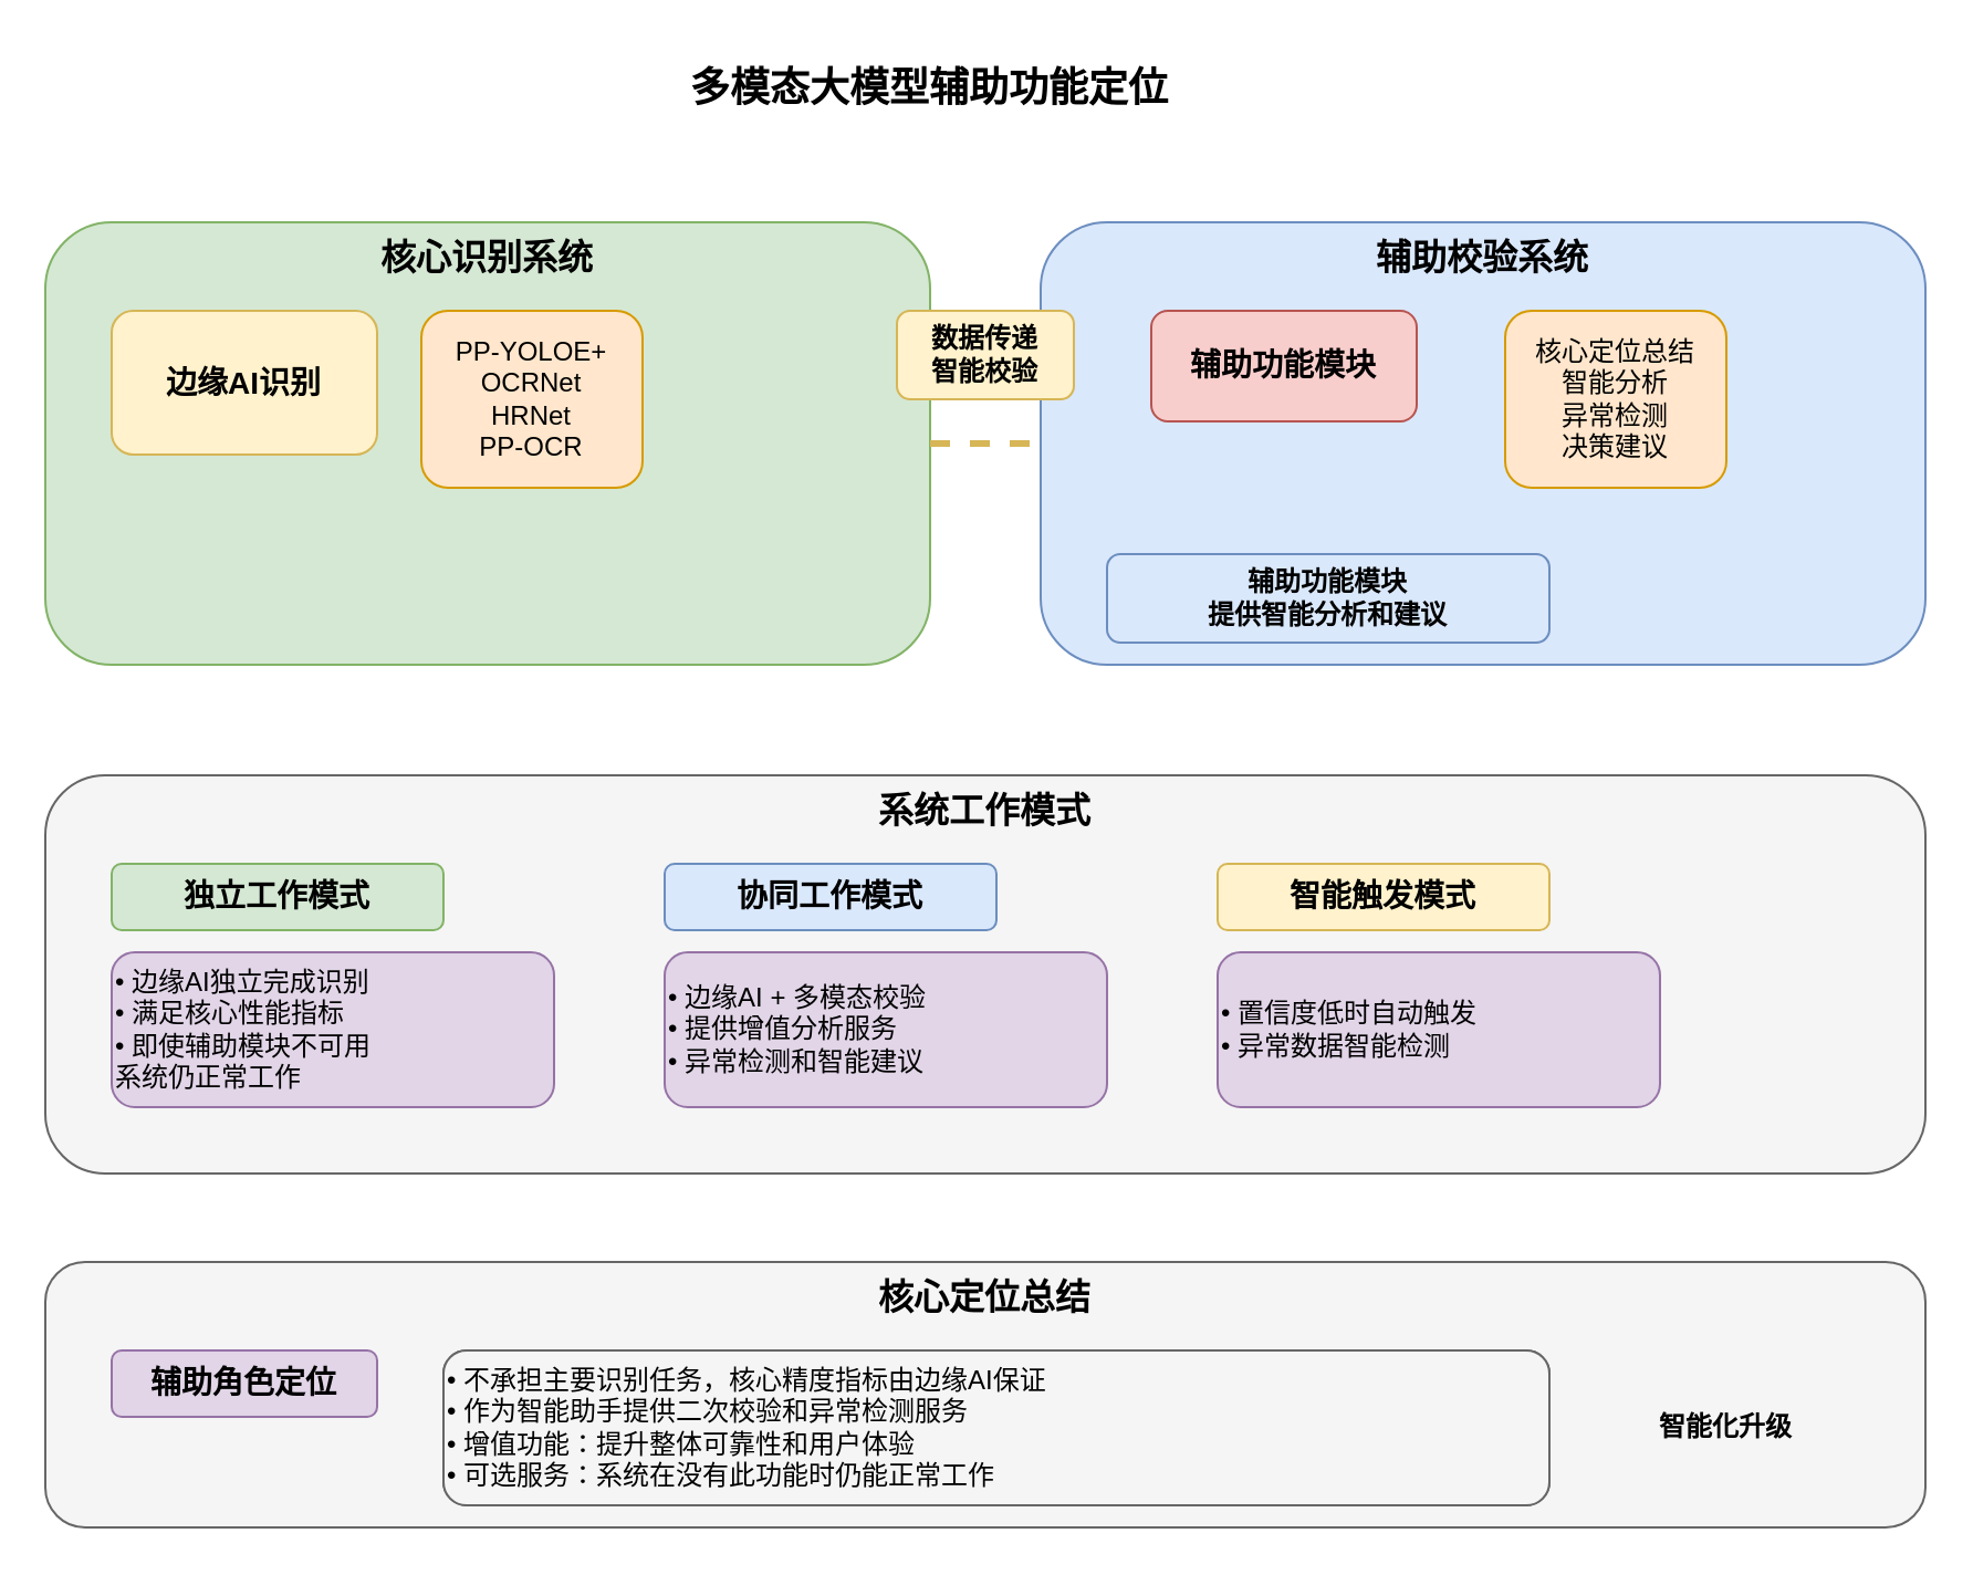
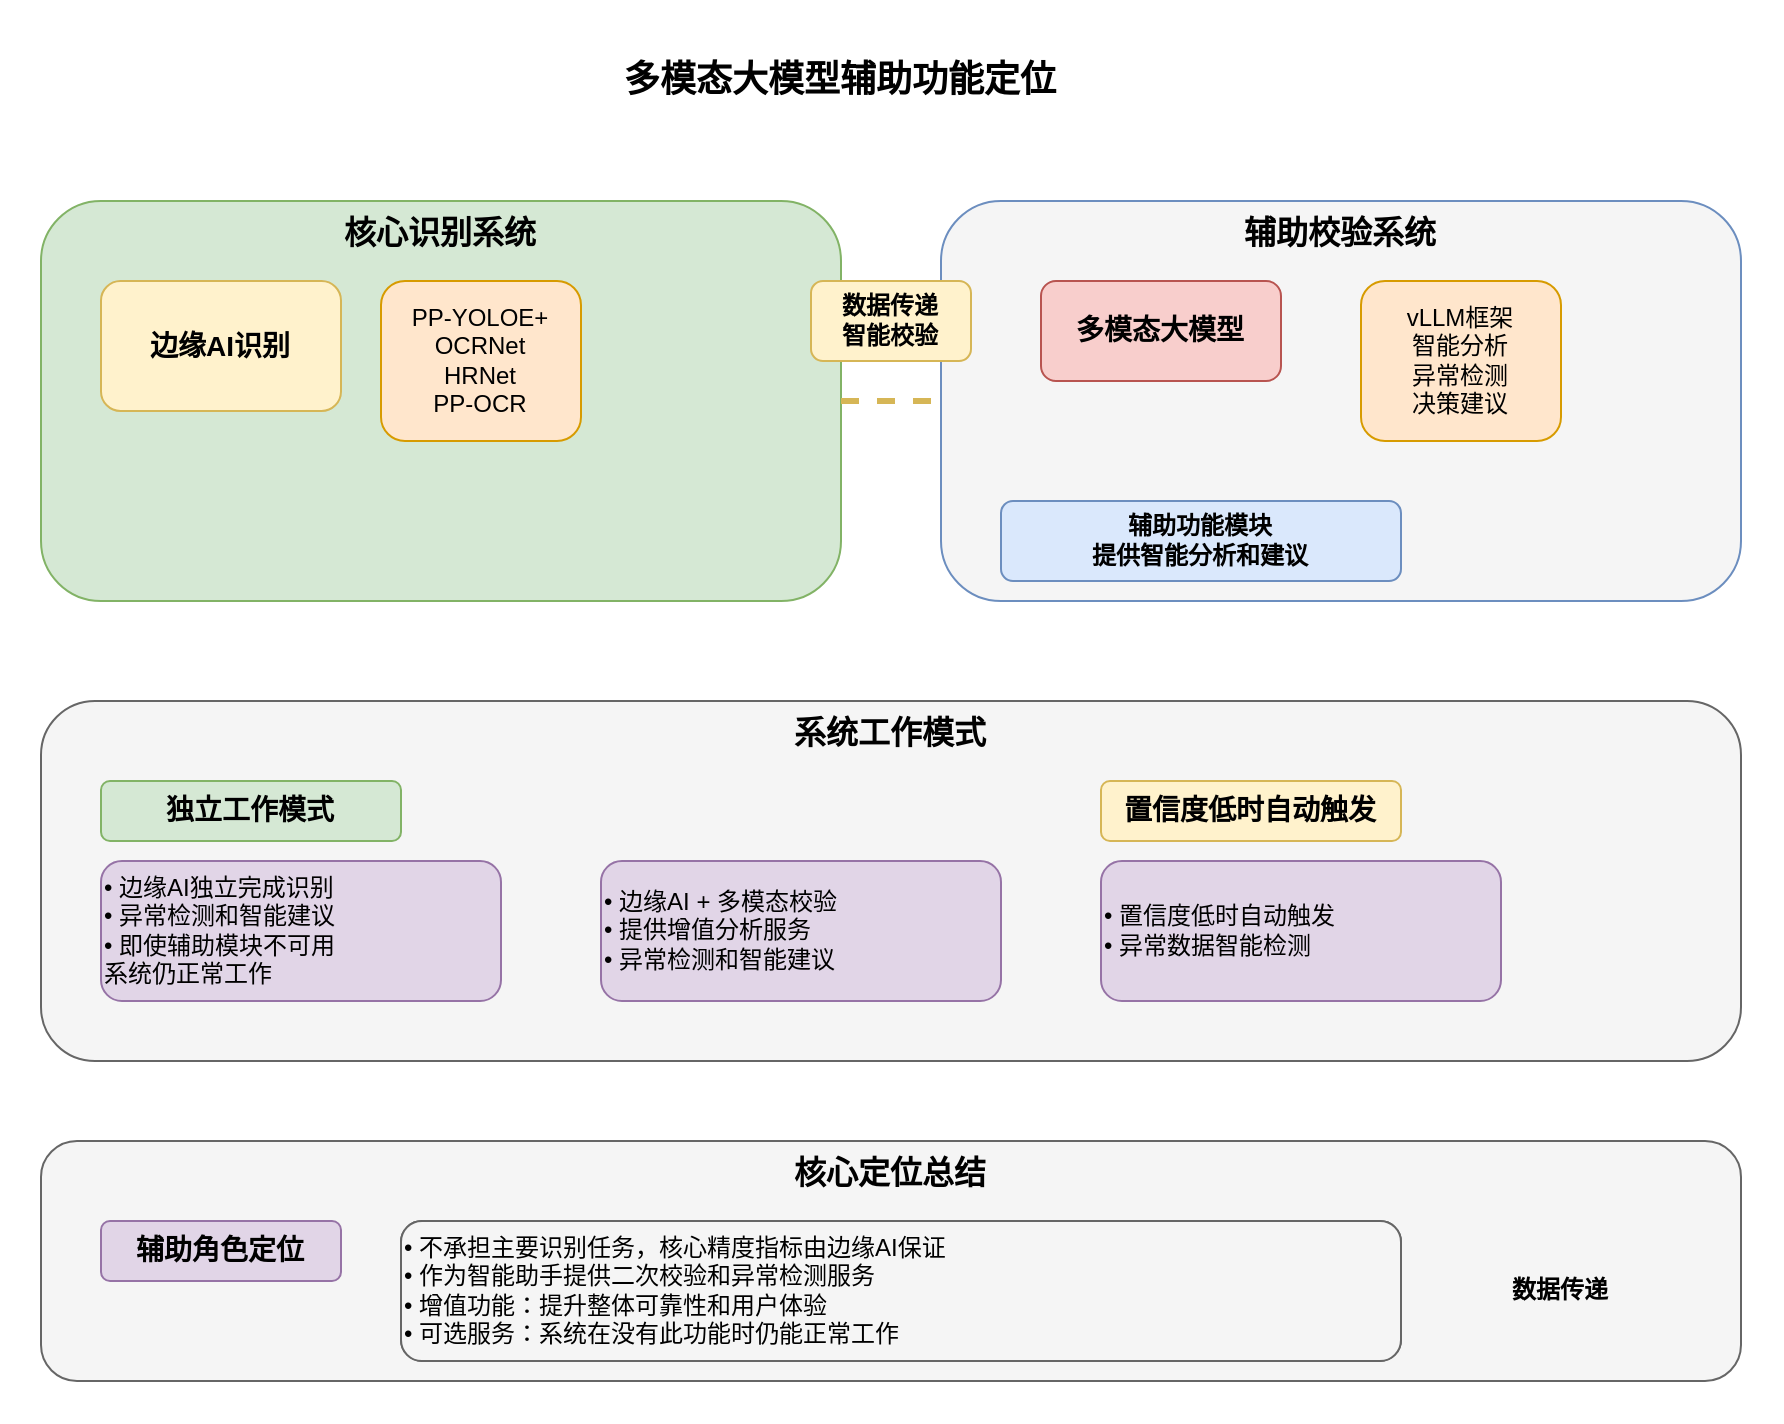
  <mxCell id="0" />
  <mxCell id="1" parent="0" />
  <mxCell id="2" value="多模态大模型辅助功能定位" style="text;html=1;strokeColor=none;fillColor=none;align=center;verticalAlign=middle;whiteSpace=wrap;rounded=0;fontSize=18;fontStyle=1;" parent="1" vertex="1"><mxGeometry x="270" y="20" width="300" height="40" as="geometry" /></mxCell>
  <mxCell id="3" value="核心识别系统" style="rounded=1;whiteSpace=wrap;html=1;fillColor=#d5e8d4;strokeColor=#82b366;fontSize=16;fontStyle=1;verticalAlign=top;" parent="1" vertex="1"><mxGeometry x="20" y="100" width="400" height="200" as="geometry" /></mxCell>
  <mxCell id="4" value="边缘AI识别" style="rounded=1;whiteSpace=wrap;html=1;fillColor=#fff2cc;strokeColor=#d6b656;fontSize=14;fontStyle=1;" parent="1" vertex="1"><mxGeometry x="50" y="140" width="120" height="65" as="geometry" /></mxCell>
  <mxCell id="5" value="PP-YOLOE+&#10;OCRNet&#10;HRNet&#10;PP-OCR" style="rounded=1;whiteSpace=wrap;html=1;fillColor=#ffe6cc;strokeColor=#d79b00;" parent="1" vertex="1"><mxGeometry x="190" y="140" width="100" height="80" as="geometry" /></mxCell>
- <mxCell id="6" value="辅助校验系统" style="rounded=1;whiteSpace=wrap;html=1;fillColor=#dae8fc;strokeColor=#6c8ebf;fontSize=16;fontStyle=1;verticalAlign=top;" parent="1" vertex="1"><mxGeometry x="470" y="100" width="400" height="200" as="geometry" /></mxCell>
- <mxCell id="7" value="辅助功能模块" style="rounded=1;whiteSpace=wrap;html=1;fillColor=#f8cecc;strokeColor=#b85450;fontSize=14;fontStyle=1;" parent="1" vertex="1"><mxGeometry x="520" y="140" width="120" height="50" as="geometry" /></mxCell>
- <mxCell id="8" value="核心定位总结&#10;智能分析&#10;异常检测&#10;决策建议" style="rounded=1;whiteSpace=wrap;html=1;fillColor=#ffe6cc;strokeColor=#d79b00;" parent="1" vertex="1"><mxGeometry x="680" y="140" width="100" height="80" as="geometry" /></mxCell>
+ <mxCell id="6" value="辅助校验系统" style="rounded=1;whiteSpace=wrap;html=1;fillColor=#f5f5f5;strokeColor=#6c8ebf;fontSize=16;fontStyle=1;verticalAlign=top;" parent="1" vertex="1"><mxGeometry x="470" y="100" width="400" height="200" as="geometry" /></mxCell>
+ <mxCell id="7" value="多模态大模型" style="rounded=1;whiteSpace=wrap;html=1;fillColor=#f8cecc;strokeColor=#b85450;fontSize=14;fontStyle=1;" parent="1" vertex="1"><mxGeometry x="520" y="140" width="120" height="50" as="geometry" /></mxCell>
+ <mxCell id="8" value="vLLM框架&#10;智能分析&#10;异常检测&#10;决策建议" style="rounded=1;whiteSpace=wrap;html=1;fillColor=#ffe6cc;strokeColor=#d79b00;" parent="1" vertex="1"><mxGeometry x="680" y="140" width="100" height="80" as="geometry" /></mxCell>
  <mxCell id="9" value="辅助功能模块&#10;提供智能分析和建议" style="text;html=1;strokeColor=#6c8ebf;fillColor=#dae8fc;align=center;verticalAlign=middle;whiteSpace=wrap;rounded=1;fontSize=12;fontStyle=1;" parent="1" vertex="1"><mxGeometry x="500" y="250" width="200" height="40" as="geometry" /></mxCell>
  <mxCell id="10" style="edgeStyle=orthogonalEdgeStyle;rounded=0;orthogonalLoop=1;jettySize=auto;html=1;strokeWidth=3;fillColor=#fff2cc;strokeColor=#d6b656;dashed=1;endArrow=none;" parent="1" source="3" target="6" edge="1"><mxGeometry relative="1" as="geometry"><mxPoint x="420" y="200" as="sourcePoint" /><mxPoint x="470" y="200" as="targetPoint" /></mxGeometry></mxCell>
  <mxCell id="11" value="数据传递&#10;智能校验" style="text;html=1;strokeColor=#d6b656;fillColor=#fff2cc;align=center;verticalAlign=middle;whiteSpace=wrap;rounded=1;fontSize=12;fontStyle=1;" parent="1" vertex="1"><mxGeometry x="405" y="140" width="80" height="40" as="geometry" /></mxCell>
  <mxCell id="12" value="系统工作模式" style="rounded=1;whiteSpace=wrap;html=1;fillColor=#f5f5f5;strokeColor=#666666;fontSize=16;fontStyle=1;verticalAlign=top;" parent="1" vertex="1"><mxGeometry x="20" y="350" width="850" height="180" as="geometry" /></mxCell>
  <mxCell id="13" value="独立工作模式" style="rounded=1;whiteSpace=wrap;html=1;fillColor=#d5e8d4;strokeColor=#82b366;fontSize=14;fontStyle=1;" parent="1" vertex="1"><mxGeometry x="50" y="390" width="150" height="30" as="geometry" /></mxCell>
- <mxCell id="14" value="• 边缘AI独立完成识别&#10;• 满足核心性能指标&#10;• 即使辅助模块不可用&#10;  系统仍正常工作" style="rounded=1;whiteSpace=wrap;html=1;fillColor=#e1d5e7;strokeColor=#9673a6;align=left;" parent="1" vertex="1"><mxGeometry x="50" y="430" width="200" height="70" as="geometry" /></mxCell>
- <mxCell id="15" value="协同工作模式" style="rounded=1;whiteSpace=wrap;html=1;fillColor=#dae8fc;strokeColor=#6c8ebf;fontSize=14;fontStyle=1;" parent="1" vertex="1"><mxGeometry x="300" y="390" width="150" height="30" as="geometry" /></mxCell>
+ <mxCell id="14" value="• 边缘AI独立完成识别&#10;• 异常检测和智能建议&#10;• 即使辅助模块不可用&#10;  系统仍正常工作" style="rounded=1;whiteSpace=wrap;html=1;fillColor=#e1d5e7;strokeColor=#9673a6;align=left;" parent="1" vertex="1"><mxGeometry x="50" y="430" width="200" height="70" as="geometry" /></mxCell>
  <mxCell id="16" value="• 边缘AI + 多模态校验&lt;br&gt;• 提供增值分析服务&lt;br&gt;• 异常检测和智能建议" style="rounded=1;whiteSpace=wrap;html=1;fillColor=#e1d5e7;strokeColor=#9673a6;align=left;" parent="1" vertex="1"><mxGeometry x="300" y="430" width="200" height="70" as="geometry" /></mxCell>
- <mxCell id="17" value="智能触发模式" style="rounded=1;whiteSpace=wrap;html=1;fillColor=#fff2cc;strokeColor=#d6b656;fontSize=14;fontStyle=1;" parent="1" vertex="1"><mxGeometry x="550" y="390" width="150" height="30" as="geometry" /></mxCell>
+ <mxCell id="17" value="置信度低时自动触发" style="rounded=1;whiteSpace=wrap;html=1;fillColor=#fff2cc;strokeColor=#d6b656;fontSize=14;fontStyle=1;" parent="1" vertex="1"><mxGeometry x="550" y="390" width="150" height="30" as="geometry" /></mxCell>
  <mxCell id="18" value="• 置信度低时自动触发&lt;br&gt;• 异常数据智能检测" style="rounded=1;whiteSpace=wrap;html=1;fillColor=#e1d5e7;strokeColor=#9673a6;align=left;" parent="1" vertex="1"><mxGeometry x="550" y="430" width="200" height="70" as="geometry" /></mxCell>
  <mxCell id="19" value="核心定位总结" style="rounded=1;whiteSpace=wrap;html=1;fillColor=#f5f5f5;strokeColor=#666666;fontSize=16;fontStyle=1;verticalAlign=top;" parent="1" vertex="1"><mxGeometry x="20" y="570" width="850" height="120" as="geometry" /></mxCell>
  <mxCell id="20" value="辅助角色定位" style="rounded=1;whiteSpace=wrap;html=1;fillColor=#e1d5e7;strokeColor=#9673a6;fontSize=14;fontStyle=1;" parent="1" vertex="1"><mxGeometry x="50" y="610" width="120" height="30" as="geometry" /></mxCell>
  <mxCell id="21" value="• 不承担主要识别任务，核心精度指标由边缘AI保证&#10;• 作为智能助手提供二次校验和异常检测服务&#10;• 增值功能：提升整体可靠性和用户体验&#10;• 可选服务：系统在没有此功能时仍能正常工作" style="rounded=1;whiteSpace=wrap;html=1;fillColor=#f5f5f5;strokeColor=#666666;align=left;" parent="1" vertex="1"><mxGeometry x="200" y="610" width="500" height="70" as="geometry" /></mxCell>
- <mxCell id="22" value="智能化升级" style="text;html=1;strokeColor=none;fillColor=none;align=center;verticalAlign=middle;whiteSpace=wrap;rounded=0;fontSize=12;fontStyle=1;" parent="1" vertex="1"><mxGeometry x="740" y="635" width="80" height="20" as="geometry" /></mxCell>
+ <mxCell id="22" value="数据传递" style="text;html=1;strokeColor=none;fillColor=none;align=center;verticalAlign=middle;whiteSpace=wrap;rounded=0;fontSize=12;fontStyle=1;" parent="1" vertex="1"><mxGeometry x="740" y="635" width="80" height="20" as="geometry" /></mxCell>
  <mxCell id="23" value="• 不承担主要识别任务，核心精度指标由边缘AI保证&#10;• 作为智能助手提供二次校验和异常检测服务&#10;• 增值功能：提升整体可靠性和用户体验&#10;• 可选服务：系统在没有此功能时仍能正常工作" style="rounded=1;whiteSpace=wrap;html=1;fillColor=#f5f5f5;strokeColor=#666666;align=left;" parent="1" vertex="1"><mxGeometry x="200" y="610" width="500" height="70" as="geometry" /></mxCell>
